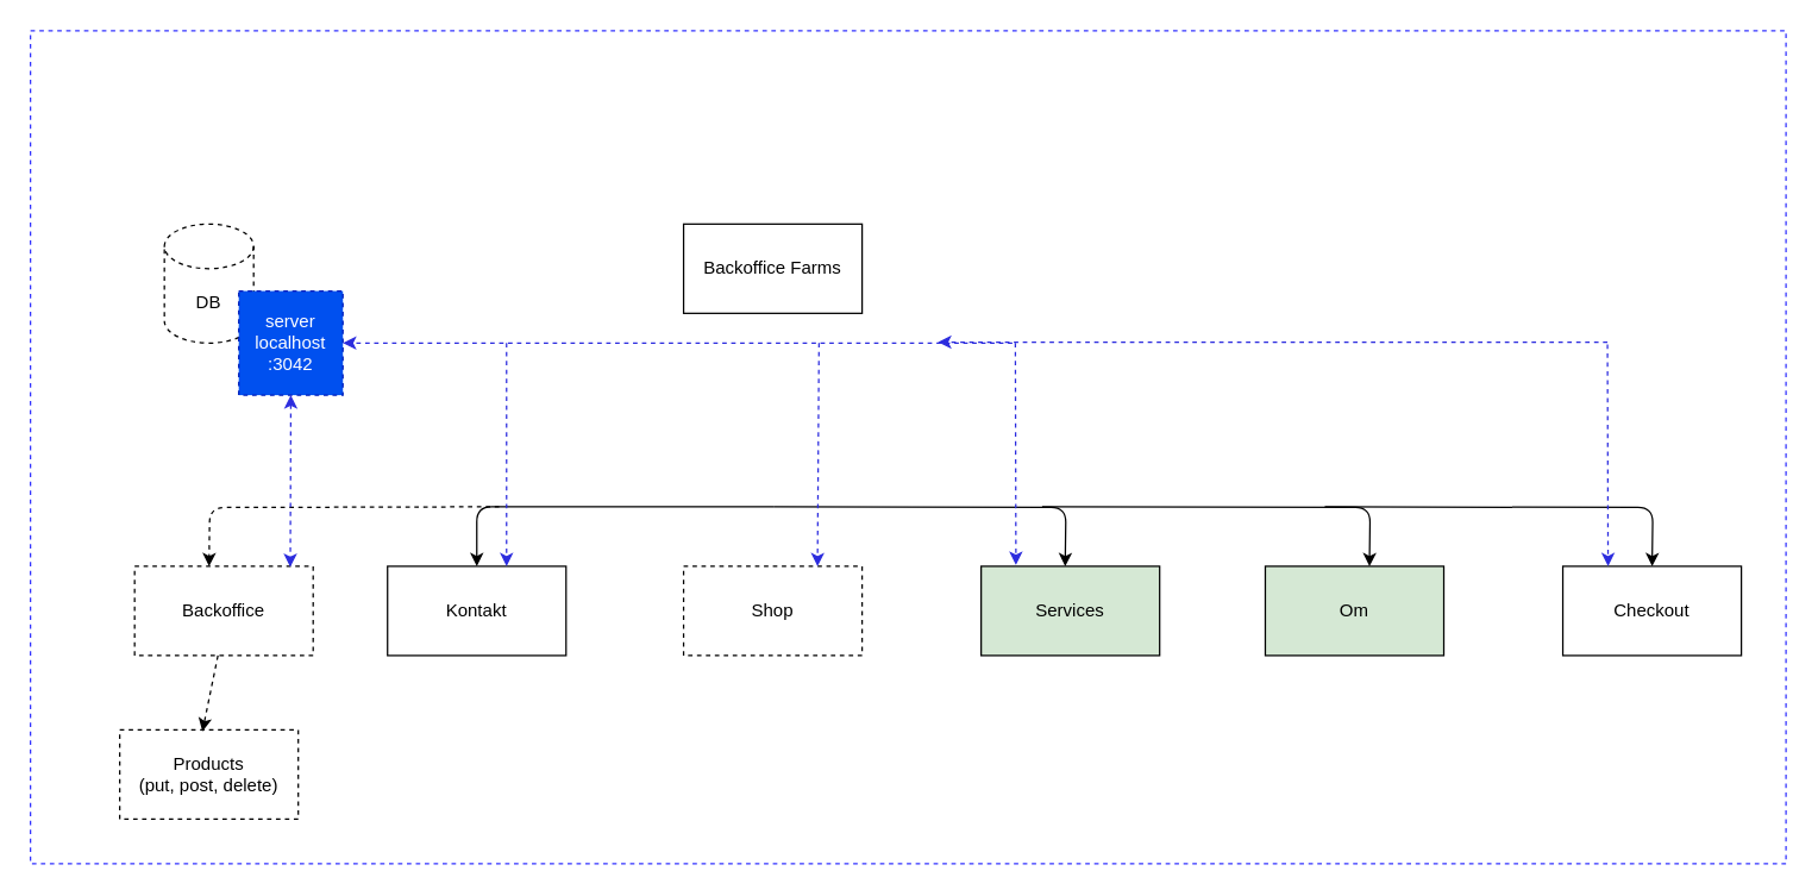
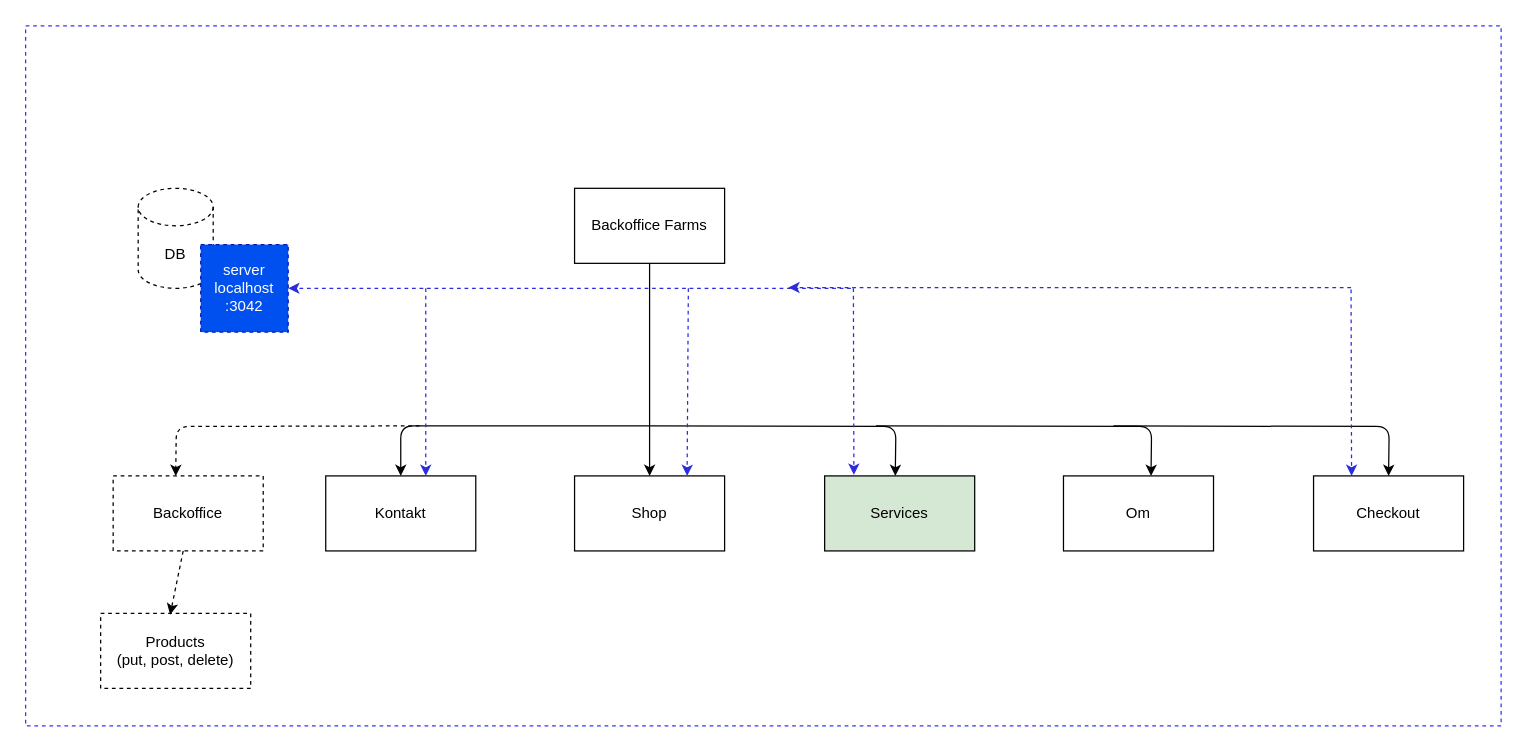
  <mxCell id="0" />
  <mxCell id="1" parent="0" />
  <mxCell id="2" value="&amp;nbsp;" style="rounded=0;whiteSpace=wrap;html=1;dashed=1;strokeColor=#3333FF;fontColor=#FFFFFF;fillColor=default;" parent="1" vertex="1"><mxGeometry x="20" y="20" width="1180" height="560" as="geometry" /></mxCell>
  <mxCell id="3" value="DB" style="shape=cylinder3;whiteSpace=wrap;html=1;boundedLbl=1;backgroundOutline=1;size=15;fillColor=default;dashed=1;" parent="1" vertex="1"><mxGeometry x="110" y="150" width="60" height="80" as="geometry" /></mxCell>
+ <mxCell id="4" value="" style="edgeStyle=none;html=1;" parent="1" source="5" target="7" edge="1"><mxGeometry relative="1" as="geometry" /></mxCell>
  <mxCell id="5" value="Backoffice Farms" style="rounded=0;whiteSpace=wrap;html=1;" parent="1" vertex="1"><mxGeometry x="459" y="150" width="120" height="60" as="geometry" /></mxCell>
  <mxCell id="6" value="server&lt;br&gt;localhost&lt;br&gt;:3042" style="whiteSpace=wrap;html=1;aspect=fixed;dashed=1;fillColor=#0050ef;fontColor=#ffffff;strokeColor=#001DBC;" parent="1" vertex="1"><mxGeometry x="160" y="195" width="70" height="70" as="geometry" /></mxCell>
- <mxCell id="7" value="Shop" style="whiteSpace=wrap;html=1;rounded=0;dashed=1;" parent="1" vertex="1"><mxGeometry x="459" y="380" width="120" height="60" as="geometry" /></mxCell>
+ <mxCell id="7" value="Shop" style="whiteSpace=wrap;html=1;rounded=0;" parent="1" vertex="1"><mxGeometry x="459" y="380" width="120" height="60" as="geometry" /></mxCell>
  <mxCell id="8" value="Kontakt" style="whiteSpace=wrap;html=1;rounded=0;" parent="1" vertex="1"><mxGeometry x="260" y="380" width="120" height="60" as="geometry" /></mxCell>
  <mxCell id="9" value="Services" style="whiteSpace=wrap;html=1;rounded=0;fillColor=#d5e8d4;" parent="1" vertex="1"><mxGeometry x="659" y="380" width="120" height="60" as="geometry" /></mxCell>
- <mxCell id="10" value="Om" style="whiteSpace=wrap;html=1;rounded=0;fillColor=#d5e8d4;" parent="1" vertex="1"><mxGeometry x="850" y="380" width="120" height="60" as="geometry" /></mxCell>
+ <mxCell id="10" value="Om" style="whiteSpace=wrap;html=1;rounded=0;" parent="1" vertex="1"><mxGeometry x="850" y="380" width="120" height="60" as="geometry" /></mxCell>
  <mxCell id="11" value="" style="endArrow=classic;html=1;edgeStyle=orthogonalEdgeStyle;dashed=1;" parent="1" edge="1"><mxGeometry width="50" height="50" relative="1" as="geometry"><mxPoint x="335.03" y="340" as="sourcePoint" /><mxPoint x="140.03" y="380" as="targetPoint" /></mxGeometry></mxCell>
  <mxCell id="12" value="" style="endArrow=classic;html=1;edgeStyle=orthogonalEdgeStyle;" parent="1" edge="1"><mxGeometry width="50" height="50" relative="1" as="geometry"><mxPoint x="520" y="340" as="sourcePoint" /><mxPoint x="320" y="380" as="targetPoint" /><Array as="points"><mxPoint x="320" y="340" /></Array></mxGeometry></mxCell>
  <mxCell id="13" value="" style="endArrow=classic;html=1;entryX=0.5;entryY=0;entryDx=0;entryDy=0;edgeStyle=orthogonalEdgeStyle;" parent="1" edge="1"><mxGeometry width="50" height="50" relative="1" as="geometry"><mxPoint x="700" y="340" as="sourcePoint" /><mxPoint x="920" y="380" as="targetPoint" /></mxGeometry></mxCell>
  <mxCell id="14" value="" style="endArrow=classic;html=1;entryX=0.5;entryY=0;entryDx=0;entryDy=0;edgeStyle=orthogonalEdgeStyle;" parent="1" edge="1"><mxGeometry width="50" height="50" relative="1" as="geometry"><mxPoint x="520" y="340" as="sourcePoint" /><mxPoint x="715.48" y="380" as="targetPoint" /></mxGeometry></mxCell>
  <mxCell id="15" value="Backoffice" style="rounded=0;whiteSpace=wrap;html=1;dashed=1;" parent="1" vertex="1"><mxGeometry x="90" y="380" width="120" height="60" as="geometry" /></mxCell>
  <mxCell id="16" value="Products&lt;br&gt;(put, post, delete)" style="rounded=0;whiteSpace=wrap;html=1;dashed=1;" parent="1" vertex="1"><mxGeometry x="80" y="490" width="120" height="60" as="geometry" /></mxCell>
  <mxCell id="17" value="" style="endArrow=classic;html=1;dashed=1;entryX=0.463;entryY=0.016;entryDx=0;entryDy=0;entryPerimeter=0;" parent="1" target="16" edge="1"><mxGeometry width="50" height="50" relative="1" as="geometry"><mxPoint x="146" y="440" as="sourcePoint" /><mxPoint x="140.286" y="480" as="targetPoint" /></mxGeometry></mxCell>
  <mxCell id="18" value="" style="endArrow=classic;html=1;dashed=1;strokeColor=#2C2CDE;entryX=0.195;entryY=-0.014;entryDx=0;entryDy=0;entryPerimeter=0;" parent="1" target="9" edge="1"><mxGeometry width="50" height="50" relative="1" as="geometry"><mxPoint x="682" y="230" as="sourcePoint" /><mxPoint x="680" y="370" as="targetPoint" /></mxGeometry></mxCell>
  <mxCell id="19" value="" style="endArrow=classic;html=1;dashed=1;strokeColor=#2C2CDE;" parent="1" edge="1"><mxGeometry width="50" height="50" relative="1" as="geometry"><mxPoint x="340" y="230" as="sourcePoint" /><mxPoint x="340" y="380" as="targetPoint" /></mxGeometry></mxCell>
  <mxCell id="20" value="" style="endArrow=classic;html=1;dashed=1;strokeColor=#2C2CDE;entryX=0.75;entryY=0;entryDx=0;entryDy=0;" parent="1" target="7" edge="1"><mxGeometry width="50" height="50" relative="1" as="geometry"><mxPoint x="550" y="230" as="sourcePoint" /><mxPoint x="550" y="370" as="targetPoint" /></mxGeometry></mxCell>
- <mxCell id="21" value="" style="endArrow=classic;html=1;dashed=1;strokeColor=#2C2CDE;startArrow=classic;startFill=1;exitX=0.5;exitY=1;exitDx=0;exitDy=0;entryX=0.872;entryY=0.009;entryDx=0;entryDy=0;entryPerimeter=0;" parent="1" source="6" target="15" edge="1"><mxGeometry width="50" height="50" relative="1" as="geometry"><mxPoint x="191" y="320" as="sourcePoint" /><mxPoint x="190" y="380" as="targetPoint" /></mxGeometry></mxCell>
  <mxCell id="22" value="" style="endArrow=classic;html=1;dashed=1;strokeColor=#2C2CDE;entryX=1;entryY=0.5;entryDx=0;entryDy=0;" parent="1" target="6" edge="1"><mxGeometry width="50" height="50" relative="1" as="geometry"><mxPoint x="680" y="230" as="sourcePoint" /><mxPoint x="760.32" y="290" as="targetPoint" /></mxGeometry></mxCell>
  <mxCell id="23" value="Checkout" style="whiteSpace=wrap;html=1;rounded=0;" vertex="1" parent="1"><mxGeometry x="1050" y="380" width="120" height="60" as="geometry" /></mxCell>
  <mxCell id="24" value="" style="endArrow=classic;html=1;entryX=0.5;entryY=0;entryDx=0;entryDy=0;edgeStyle=orthogonalEdgeStyle;" edge="1" parent="1"><mxGeometry width="50" height="50" relative="1" as="geometry"><mxPoint x="890" y="340" as="sourcePoint" /><mxPoint x="1110" y="380" as="targetPoint" /></mxGeometry></mxCell>
  <mxCell id="25" value="" style="endArrow=classic;html=1;dashed=1;strokeColor=#2C2CDE;entryX=0.195;entryY=-0.014;entryDx=0;entryDy=0;entryPerimeter=0;" edge="1" parent="1"><mxGeometry width="50" height="50" relative="1" as="geometry"><mxPoint x="1080" y="230.84" as="sourcePoint" /><mxPoint x="1080.4" y="380" as="targetPoint" /></mxGeometry></mxCell>
  <mxCell id="26" value="" style="endArrow=classic;html=1;dashed=1;strokeColor=#2C2CDE;entryX=1;entryY=0.5;entryDx=0;entryDy=0;" edge="1" parent="1"><mxGeometry width="50" height="50" relative="1" as="geometry"><mxPoint x="1080" y="229.38" as="sourcePoint" /><mxPoint x="630" y="229.38" as="targetPoint" /></mxGeometry></mxCell>
